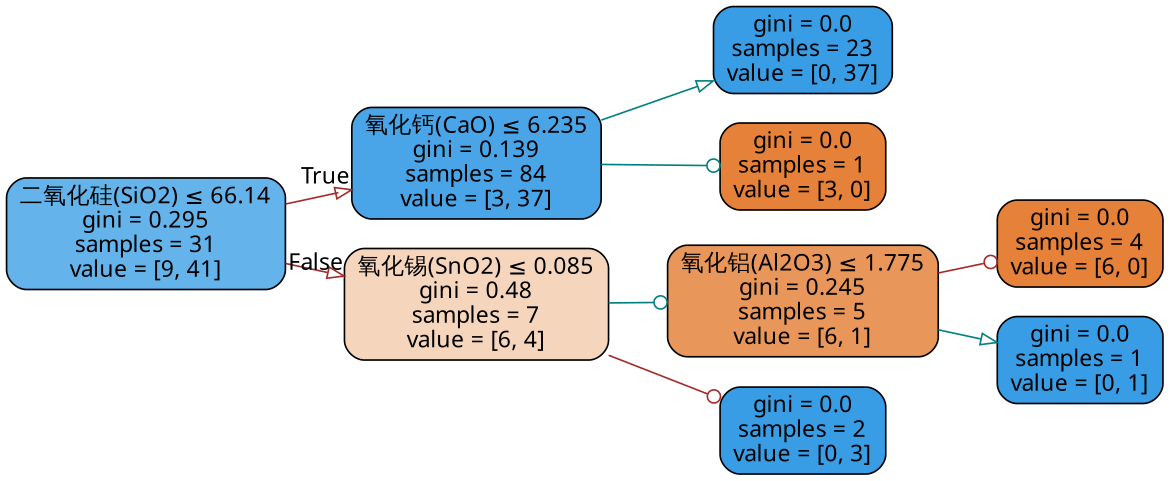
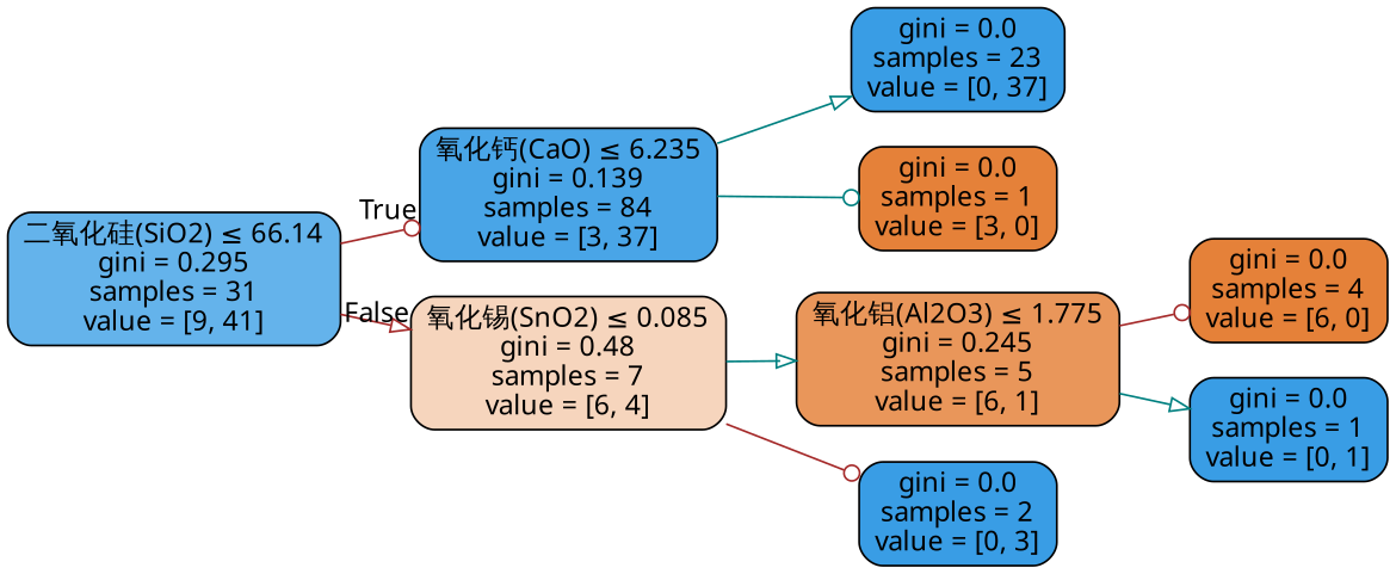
  digraph {
    rankdir=LR
    node [color=black fillcolor="#399de5" fontname=DengXian shape=box style="filled, rounded"]
    edge [arrowhead=odot color=brown fontname=DengXian]
    n1 [fillcolor="#64b3eb" label=<二氧化硅(SiO2) &le; 66.14<br/>gini = 0.295<br/>samples = 31<br/>value = [9, 41]>]
    n2 [fillcolor="#49a5e7" label=<氧化钙(CaO) &le; 6.235<br/>gini = 0.139<br/>samples = 84<br/>value = [3, 37]>]
    n3 [fillcolor="#f6d5bd" label=<氧化锡(SnO2) &le; 0.085<br/>gini = 0.48<br/>samples = 7<br/>value = [6, 4]>]
    n4 [label=<gini = 0.0<br/>samples = 23<br/>value = [0, 37]>]
    n5 [fillcolor="#e58139" label=<gini = 0.0<br/>samples = 1<br/>value = [3, 0]>]
    n6 [fillcolor="#e9965a" label=<氧化铝(Al2O3) &le; 1.775<br/>gini = 0.245<br/>samples = 5<br/>value = [6, 1]>]
    n7 [label=<gini = 0.0<br/>samples = 2<br/>value = [0, 3]>]
    n8 [fillcolor="#e58139" label=<gini = 0.0<br/>samples = 4<br/>value = [6, 0]>]
    n9 [label=<gini = 0.0<br/>samples = 1<br/>value = [0, 1]>]
-   n1 -> n2 [arrowhead=onormal headlabel=True labelangle=45 labeldistance=2.5]
+   n1 -> n2 [headlabel=True labelangle=45 labeldistance=2.5]
    n1 -> n3 [arrowhead=onormal headlabel=False labelangle=-45 labeldistance=2.5]
    n2 -> n4 [arrowhead=onormal color=teal]
    n2 -> n5 [color=teal]
-   n3 -> n6 [color=teal]
+   n3 -> n6 [arrowhead=onormal color=teal]
    n3 -> n7
    n6 -> n8
    n6 -> n9 [arrowhead=onormal color=teal]
  }
